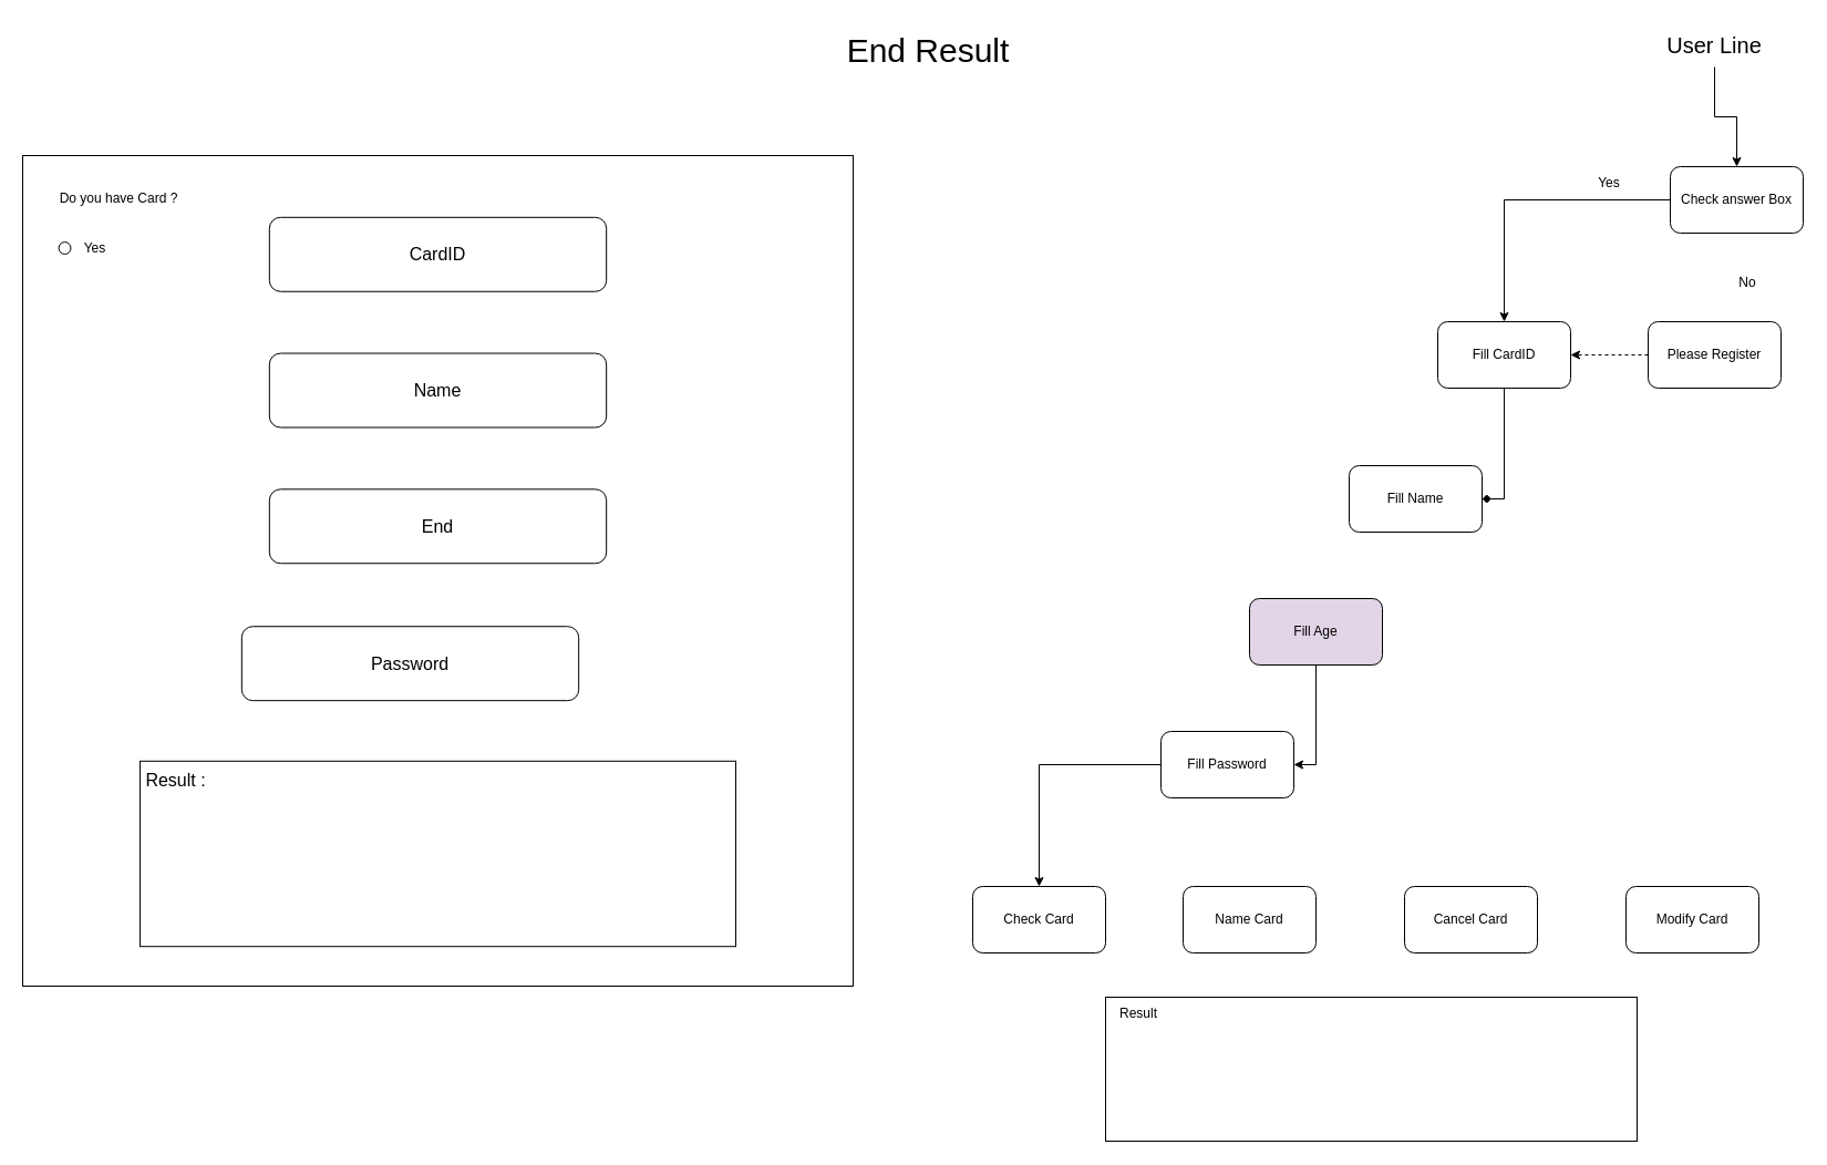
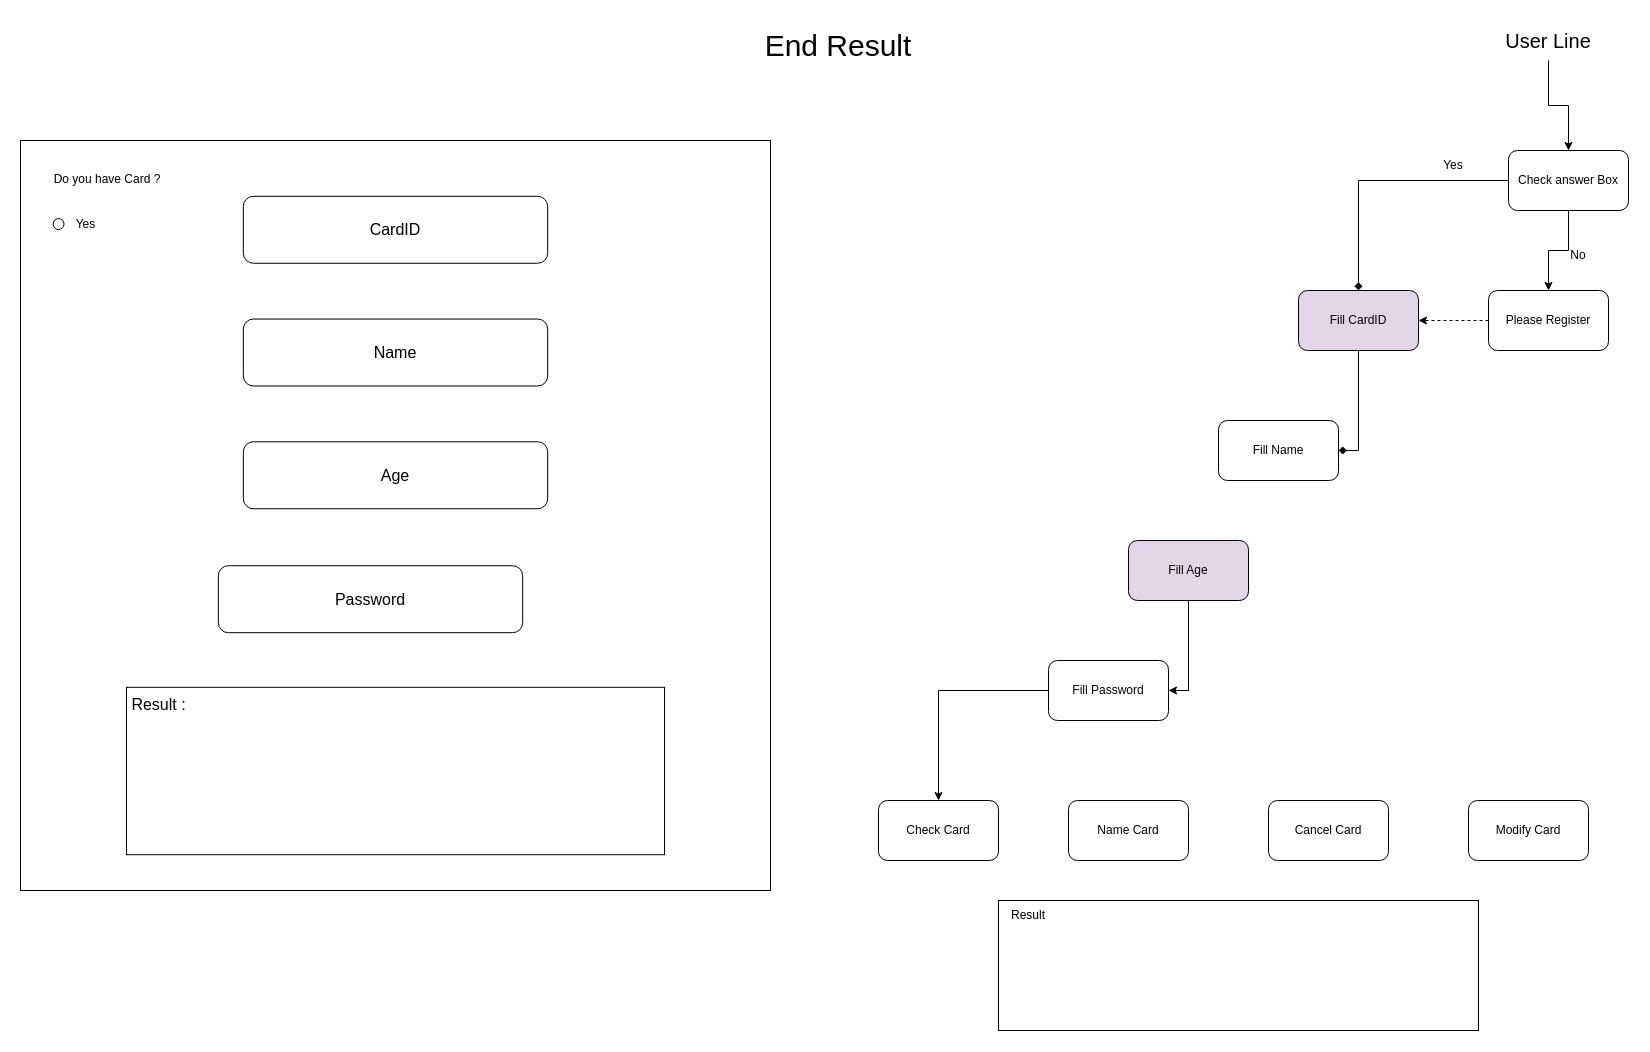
  <mxCell id="0" />
  <mxCell id="1" parent="0" />
  <mxCell id="2" value="End Result" style="text;html=1;align=center;verticalAlign=middle;whiteSpace=wrap;rounded=0;fontSize=30;" vertex="1" parent="1"><mxGeometry x="463" y="30" width="750" height="30" as="geometry" /></mxCell>
  <mxCell id="3" value="" style="group;fontSize=16;" vertex="1" connectable="0" parent="1"><mxGeometry x="20" y="140" width="750" height="770" as="geometry" /></mxCell>
  <mxCell id="4" value="" style="whiteSpace=wrap;html=1;aspect=fixed;" vertex="1" parent="3"><mxGeometry width="750" height="750" as="geometry" /></mxCell>
  <mxCell id="5" value="Name" style="rounded=1;whiteSpace=wrap;html=1;fontSize=16;" vertex="1" parent="3"><mxGeometry x="222.826" y="178.551" width="304.348" height="66.957" as="geometry" /></mxCell>
- <mxCell id="6" value="End" style="rounded=1;whiteSpace=wrap;html=1;fontSize=16;" vertex="1" parent="3"><mxGeometry x="222.826" y="301.304" width="304.348" height="66.957" as="geometry" /></mxCell>
+ <mxCell id="6" value="Age" style="rounded=1;whiteSpace=wrap;html=1;fontSize=16;" vertex="1" parent="3"><mxGeometry x="222.826" y="301.304" width="304.348" height="66.957" as="geometry" /></mxCell>
  <mxCell id="7" value="CardID" style="rounded=1;whiteSpace=wrap;html=1;fontSize=16;" vertex="1" parent="3"><mxGeometry x="222.826" y="55.797" width="304.348" height="66.957" as="geometry" /></mxCell>
  <mxCell id="8" value="Password" style="rounded=1;whiteSpace=wrap;html=1;fontSize=16;" vertex="1" parent="3"><mxGeometry x="197.826" y="425.217" width="304.348" height="66.957" as="geometry" /></mxCell>
  <mxCell id="9" value="" style="ellipse;whiteSpace=wrap;html=1;aspect=fixed;" vertex="1" parent="3"><mxGeometry x="32.609" y="78.116" width="10.87" height="10.87" as="geometry" /></mxCell>
  <mxCell id="10" value="Do you have Card ?" style="text;html=1;align=center;verticalAlign=middle;whiteSpace=wrap;rounded=0;" vertex="1" parent="3"><mxGeometry x="10.87" y="22.319" width="152.174" height="33.478" as="geometry" /></mxCell>
  <mxCell id="11" value="Yes" style="text;html=1;align=center;verticalAlign=middle;whiteSpace=wrap;rounded=0;" vertex="1" parent="3"><mxGeometry x="32.609" y="66.957" width="65.217" height="33.478" as="geometry" /></mxCell>
  <mxCell id="12" value="" style="rounded=0;whiteSpace=wrap;html=1;" vertex="1" parent="3"><mxGeometry x="105.978" y="546.812" width="538.043" height="167.391" as="geometry" /></mxCell>
  <mxCell id="13" value="Result :" style="text;html=1;align=center;verticalAlign=middle;whiteSpace=wrap;rounded=0;fontSize=16;" vertex="1" parent="3"><mxGeometry x="105.978" y="546.812" width="65.217" height="33.478" as="geometry" /></mxCell>
- <mxCell id="15" style="edgeStyle=orthogonalEdgeStyle;rounded=0;orthogonalLoop=1;jettySize=auto;html=1;entryX=0.5;entryY=0;entryDx=0;entryDy=0;" edge="1" parent="1" source="16" target="22"><mxGeometry relative="1" as="geometry" /></mxCell>
+ <mxCell id="14" style="edgeStyle=orthogonalEdgeStyle;rounded=0;orthogonalLoop=1;jettySize=auto;html=1;entryX=0.5;entryY=0;entryDx=0;entryDy=0;" edge="1" parent="1" source="16" target="18"><mxGeometry relative="1" as="geometry" /></mxCell>
+ <mxCell id="15" style="edgeStyle=orthogonalEdgeStyle;rounded=0;orthogonalLoop=1;jettySize=auto;html=1;entryX=0.5;entryY=0;entryDx=0;entryDy=0;endArrow=diamond;" edge="1" parent="1" source="16" target="22"><mxGeometry relative="1" as="geometry" /></mxCell>
  <mxCell id="16" value="Check answer Box" style="rounded=1;whiteSpace=wrap;html=1;" vertex="1" parent="1"><mxGeometry x="1508" y="150" width="120" height="60" as="geometry" /></mxCell>
  <mxCell id="17" style="edgeStyle=orthogonalEdgeStyle;rounded=0;orthogonalLoop=1;jettySize=auto;html=1;entryX=1;entryY=0.5;entryDx=0;entryDy=0;dashed=1;" edge="1" parent="1" source="18" target="22"><mxGeometry relative="1" as="geometry" /></mxCell>
  <mxCell id="18" value="Please Register" style="rounded=1;whiteSpace=wrap;html=1;" vertex="1" parent="1"><mxGeometry x="1488" y="290" width="120" height="60" as="geometry" /></mxCell>
  <mxCell id="19" style="edgeStyle=orthogonalEdgeStyle;rounded=0;orthogonalLoop=1;jettySize=auto;html=1;" edge="1" parent="1" source="20" target="16"><mxGeometry relative="1" as="geometry" /></mxCell>
  <mxCell id="20" value="User Line" style="text;html=1;align=center;verticalAlign=middle;whiteSpace=wrap;rounded=0;fontSize=20;" vertex="1" parent="1"><mxGeometry x="1483" y="20" width="130" height="40" as="geometry" /></mxCell>
  <mxCell id="21" style="edgeStyle=orthogonalEdgeStyle;rounded=0;orthogonalLoop=1;jettySize=auto;html=1;entryX=1;entryY=0.5;entryDx=0;entryDy=0;endArrow=diamond;" edge="1" parent="1" source="22" target="25"><mxGeometry relative="1" as="geometry" /></mxCell>
- <mxCell id="22" value="Fill CardID" style="rounded=1;whiteSpace=wrap;html=1;" vertex="1" parent="1"><mxGeometry x="1298" y="290" width="120" height="60" as="geometry" /></mxCell>
+ <mxCell id="22" value="Fill CardID" style="rounded=1;whiteSpace=wrap;html=1;fillColor=#e1d5e7;" vertex="1" parent="1"><mxGeometry x="1298" y="290" width="120" height="60" as="geometry" /></mxCell>
  <mxCell id="23" value="No" style="text;html=1;align=center;verticalAlign=middle;whiteSpace=wrap;rounded=0;rotation=0;" vertex="1" parent="1"><mxGeometry x="1548" y="240" width="60" height="30" as="geometry" /></mxCell>
  <mxCell id="24" value="Yes" style="text;html=1;align=center;verticalAlign=middle;whiteSpace=wrap;rounded=0;rotation=0;" vertex="1" parent="1"><mxGeometry x="1423" y="150" width="60" height="30" as="geometry" /></mxCell>
  <mxCell id="25" value="Fill Name" style="rounded=1;whiteSpace=wrap;html=1;" vertex="1" parent="1"><mxGeometry x="1218" y="420" width="120" height="60" as="geometry" /></mxCell>
  <mxCell id="26" style="edgeStyle=orthogonalEdgeStyle;rounded=0;orthogonalLoop=1;jettySize=auto;html=1;entryX=1;entryY=0.5;entryDx=0;entryDy=0;" edge="1" parent="1" source="27" target="29"><mxGeometry relative="1" as="geometry" /></mxCell>
  <mxCell id="27" value="Fill Age" style="rounded=1;whiteSpace=wrap;html=1;fillColor=#e1d5e7;" vertex="1" parent="1"><mxGeometry x="1128" y="540" width="120" height="60" as="geometry" /></mxCell>
  <mxCell id="28" style="edgeStyle=orthogonalEdgeStyle;rounded=0;orthogonalLoop=1;jettySize=auto;html=1;entryX=0.5;entryY=0;entryDx=0;entryDy=0;" edge="1" parent="1" source="29" target="30"><mxGeometry relative="1" as="geometry" /></mxCell>
  <mxCell id="29" value="Fill Password" style="rounded=1;whiteSpace=wrap;html=1;" vertex="1" parent="1"><mxGeometry x="1048" y="660" width="120" height="60" as="geometry" /></mxCell>
  <mxCell id="30" value="Check Card" style="rounded=1;whiteSpace=wrap;html=1;" vertex="1" parent="1"><mxGeometry x="878" y="800" width="120" height="60" as="geometry" /></mxCell>
  <mxCell id="31" value="Name Card" style="rounded=1;whiteSpace=wrap;html=1;" vertex="1" parent="1"><mxGeometry x="1068" y="800" width="120" height="60" as="geometry" /></mxCell>
  <mxCell id="32" value="Cancel Card" style="rounded=1;whiteSpace=wrap;html=1;" vertex="1" parent="1"><mxGeometry x="1268" y="800" width="120" height="60" as="geometry" /></mxCell>
  <mxCell id="33" value="Modify Card" style="rounded=1;whiteSpace=wrap;html=1;" vertex="1" parent="1"><mxGeometry x="1468" y="800" width="120" height="60" as="geometry" /></mxCell>
  <mxCell id="34" value="" style="rounded=0;whiteSpace=wrap;html=1;" vertex="1" parent="1"><mxGeometry x="998" y="900" width="480" height="130" as="geometry" /></mxCell>
  <mxCell id="35" value="Result" style="text;html=1;align=center;verticalAlign=middle;whiteSpace=wrap;rounded=0;" vertex="1" parent="1"><mxGeometry x="998" y="900" width="60" height="30" as="geometry" /></mxCell>
